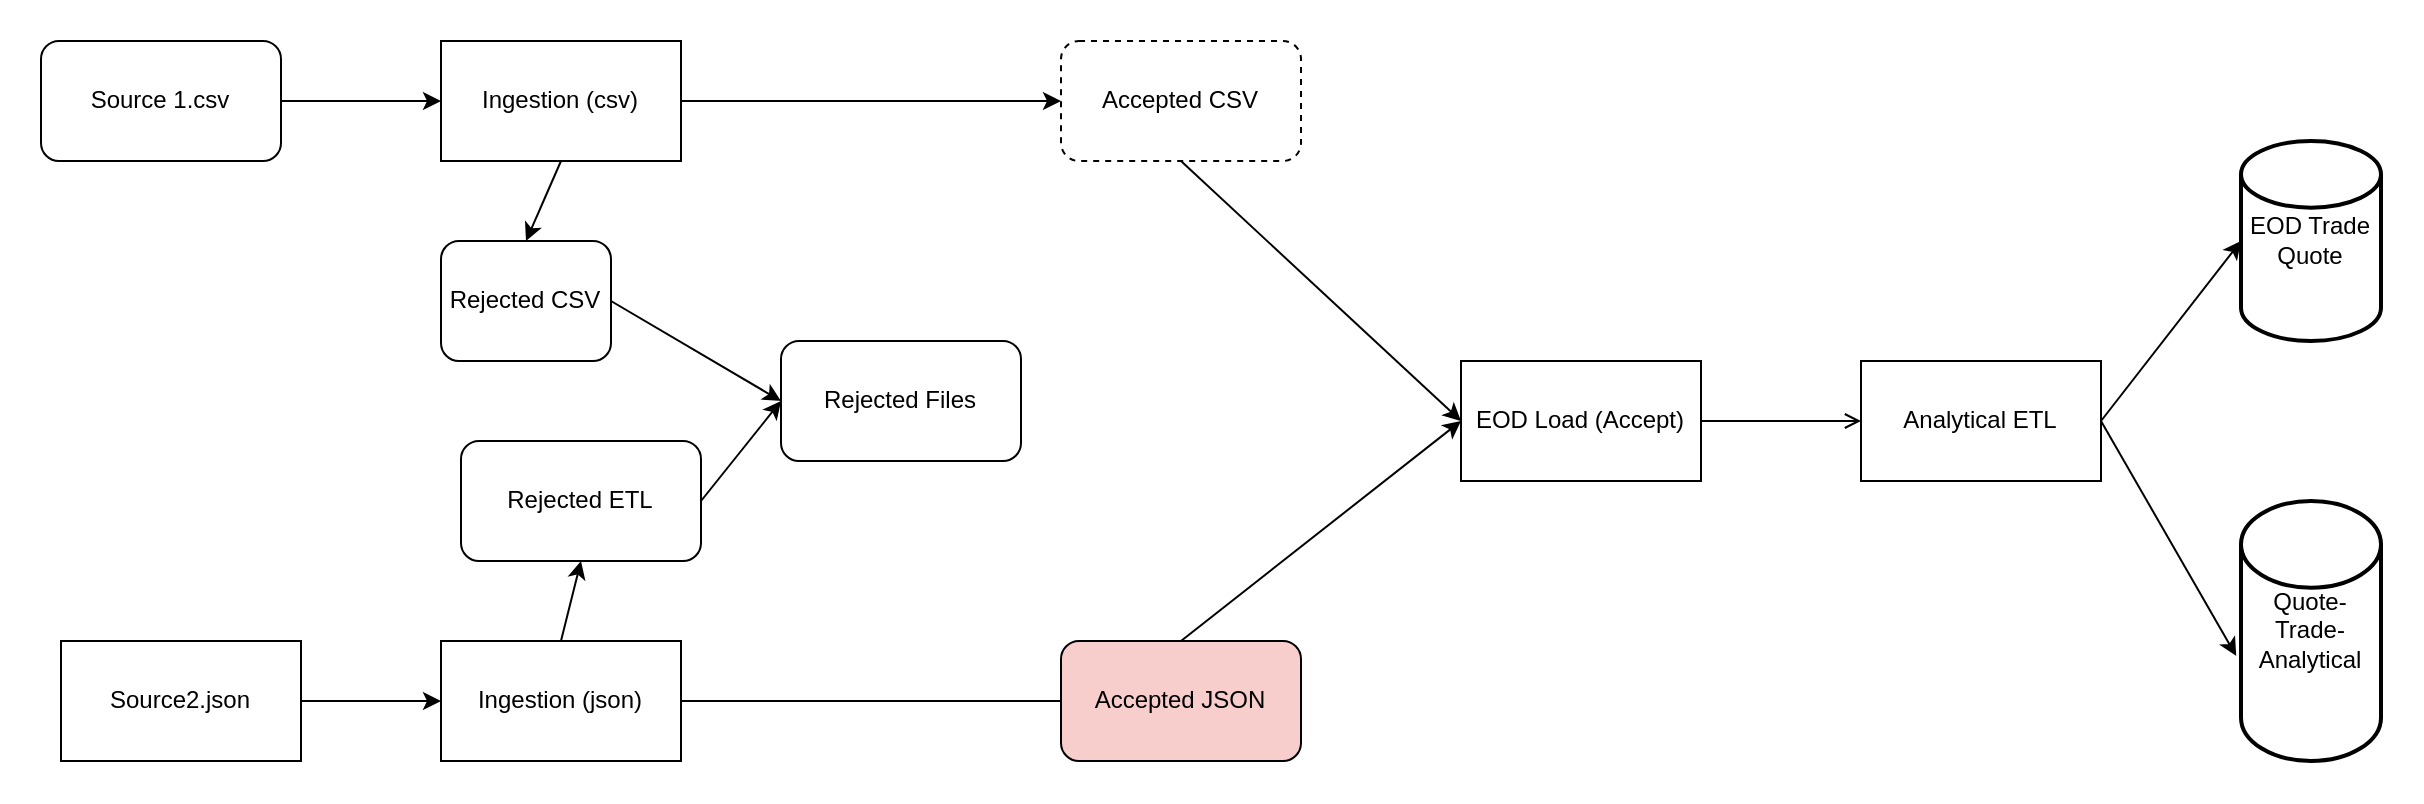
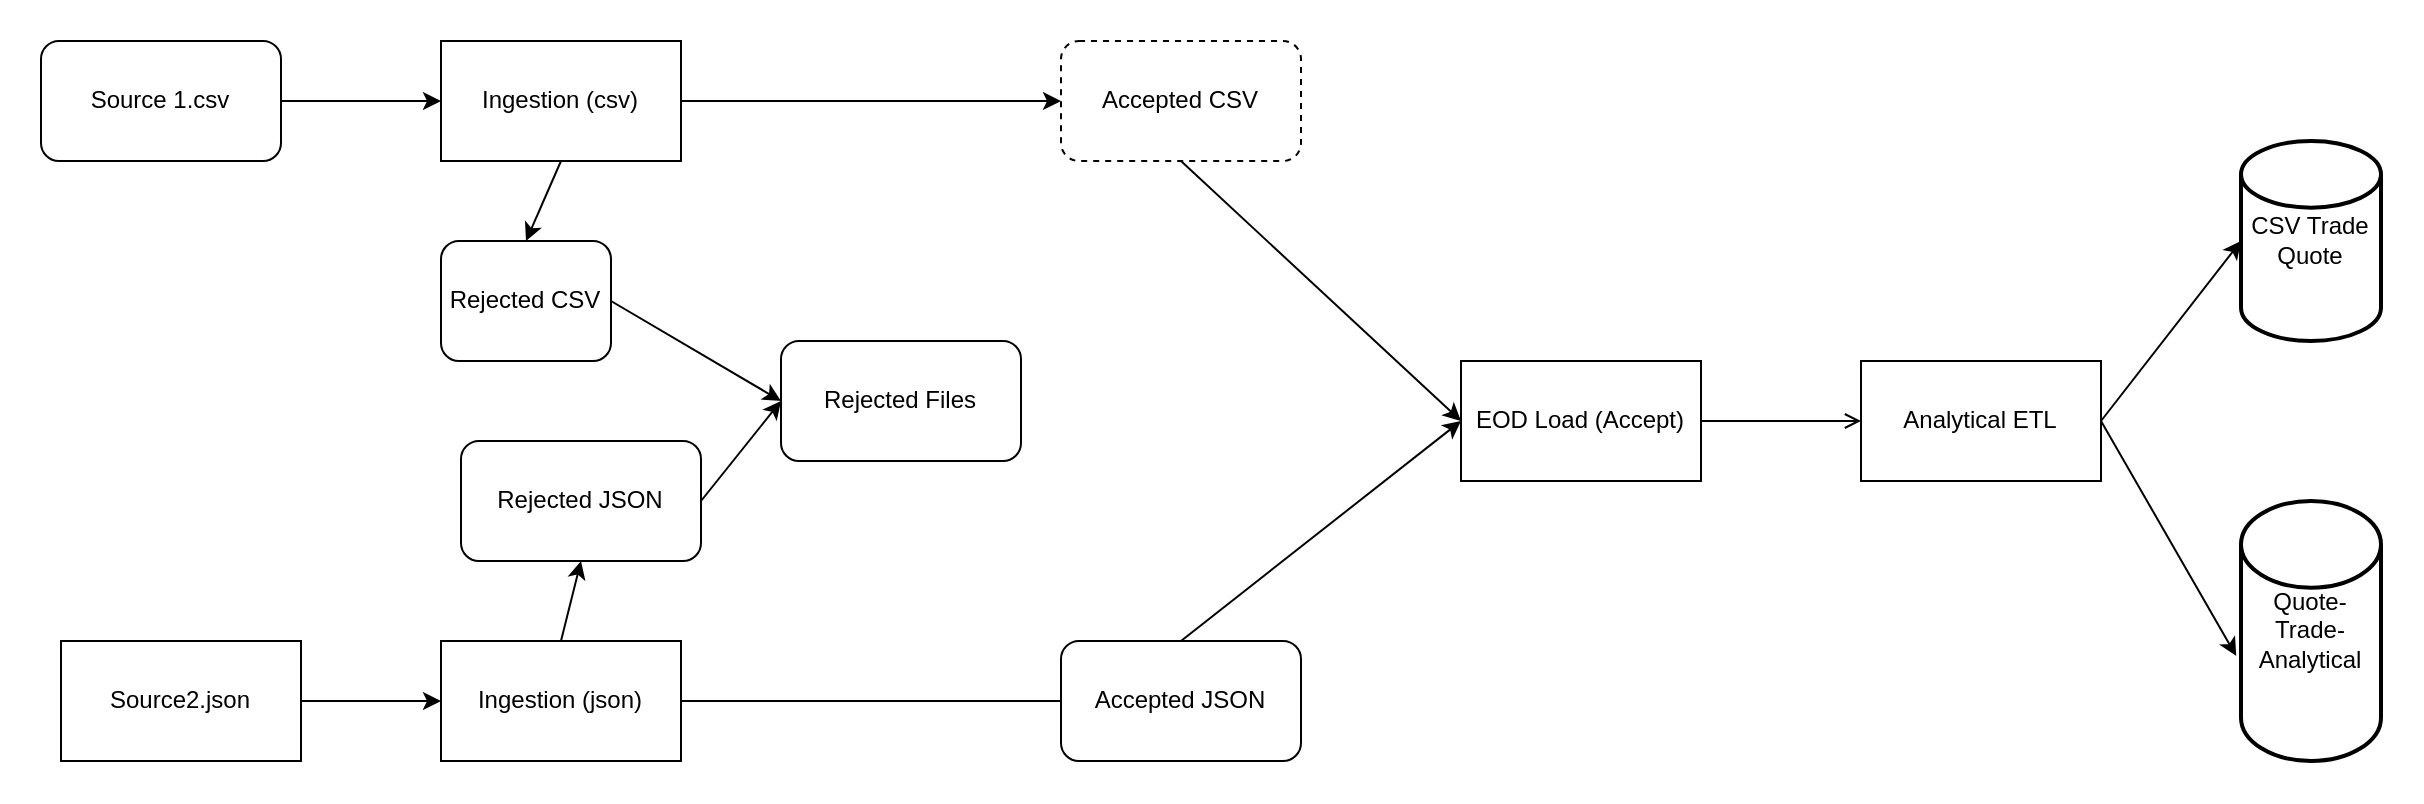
  <mxCell id="0" />
  <mxCell id="1" parent="0" />
  <mxCell id="2" value="Analytical ETL" style="rounded=0;whiteSpace=wrap;html=1;" parent="1" vertex="1"><mxGeometry x="930" y="180" width="120" height="60" as="geometry" /></mxCell>
  <mxCell id="3" value="EOD Load (Accept)" style="rounded=0;whiteSpace=wrap;html=1;" parent="1" vertex="1"><mxGeometry x="730" y="180" width="120" height="60" as="geometry" /></mxCell>
  <mxCell id="4" value="Ingestion (csv)" style="rounded=0;whiteSpace=wrap;html=1;" parent="1" vertex="1"><mxGeometry x="220" y="20" width="120" height="60" as="geometry" /></mxCell>
  <mxCell id="5" value="Ingestion (json)" style="rounded=0;whiteSpace=wrap;html=1;" parent="1" vertex="1"><mxGeometry x="220" y="320" width="120" height="60" as="geometry" /></mxCell>
- <mxCell id="6" value="EOD Trade Quote" style="strokeWidth=2;html=1;shape=mxgraph.flowchart.database;whiteSpace=wrap;" parent="1" vertex="1"><mxGeometry x="1120" y="70" width="70" height="100" as="geometry" /></mxCell>
+ <mxCell id="6" value="CSV Trade Quote" style="strokeWidth=2;html=1;shape=mxgraph.flowchart.database;whiteSpace=wrap;" parent="1" vertex="1"><mxGeometry x="1120" y="70" width="70" height="100" as="geometry" /></mxCell>
  <mxCell id="7" value="Quote-Trade-Analytical" style="strokeWidth=2;html=1;shape=mxgraph.flowchart.database;whiteSpace=wrap;" parent="1" vertex="1"><mxGeometry x="1120" y="250" width="70" height="130" as="geometry" /></mxCell>
  <mxCell id="8" value="Rejected Files" style="rounded=1;whiteSpace=wrap;html=1;" parent="1" vertex="1"><mxGeometry x="390" y="170" width="120" height="60" as="geometry" /></mxCell>
  <mxCell id="9" value="Source 1.csv" style="rounded=1;whiteSpace=wrap;html=1;" parent="1" vertex="1"><mxGeometry x="20" y="20" width="120" height="60" as="geometry" /></mxCell>
  <mxCell id="10" value="Source2.json" style="whiteSpace=wrap;html=1;rounded=0;" parent="1" vertex="1"><mxGeometry x="30" y="320" width="120" height="60" as="geometry" /></mxCell>
  <mxCell id="11" value="Accepted CSV" style="rounded=1;whiteSpace=wrap;html=1;dashed=1;" parent="1" vertex="1"><mxGeometry x="530" y="20" width="120" height="60" as="geometry" /></mxCell>
  <mxCell id="12" value="Rejected CSV" style="rounded=1;whiteSpace=wrap;html=1;" parent="1" vertex="1"><mxGeometry x="220" y="120" width="85" height="60" as="geometry" /></mxCell>
- <mxCell id="13" value="Accepted JSON" style="rounded=1;whiteSpace=wrap;html=1;fillColor=#f8cecc;" parent="1" vertex="1"><mxGeometry x="530" y="320" width="120" height="60" as="geometry" /></mxCell>
- <mxCell id="14" value="Rejected ETL" style="rounded=1;whiteSpace=wrap;html=1;" parent="1" vertex="1"><mxGeometry x="230" y="220" width="120" height="60" as="geometry" /></mxCell>
+ <mxCell id="13" value="Accepted JSON" style="rounded=1;whiteSpace=wrap;html=1;" parent="1" vertex="1"><mxGeometry x="530" y="320" width="120" height="60" as="geometry" /></mxCell>
+ <mxCell id="14" value="Rejected JSON" style="rounded=1;whiteSpace=wrap;html=1;" parent="1" vertex="1"><mxGeometry x="230" y="220" width="120" height="60" as="geometry" /></mxCell>
  <mxCell id="15" value="" style="endArrow=classic;html=1;rounded=0;exitX=1;exitY=0.5;exitDx=0;exitDy=0;entryX=0;entryY=0.5;entryDx=0;entryDy=0;" parent="1" source="9" target="4" edge="1"><mxGeometry width="50" height="50" relative="1" as="geometry"><mxPoint x="390" y="120" as="sourcePoint" /><mxPoint x="440" y="70" as="targetPoint" /></mxGeometry></mxCell>
  <mxCell id="16" value="" style="endArrow=classic;html=1;rounded=0;exitX=1;exitY=0.5;exitDx=0;exitDy=0;entryX=0;entryY=0.5;entryDx=0;entryDy=0;" parent="1" source="10" target="5" edge="1"><mxGeometry width="50" height="50" relative="1" as="geometry"><mxPoint x="400" y="275" as="sourcePoint" /><mxPoint x="450" y="225" as="targetPoint" /></mxGeometry></mxCell>
  <mxCell id="17" value="" style="endArrow=classic;html=1;rounded=0;exitX=0.5;exitY=0;exitDx=0;exitDy=0;entryX=0.5;entryY=1;entryDx=0;entryDy=0;" edge="1" parent="1" source="5" target="14"><mxGeometry width="50" height="50" relative="1" as="geometry"><mxPoint x="390" y="300" as="sourcePoint" /><mxPoint x="440" y="250" as="targetPoint" /></mxGeometry></mxCell>
  <mxCell id="18" value="" style="endArrow=classic;html=1;rounded=0;exitX=1;exitY=0.5;exitDx=0;exitDy=0;entryX=0;entryY=0.5;entryDx=0;entryDy=0;" edge="1" parent="1" source="14" target="8"><mxGeometry width="50" height="50" relative="1" as="geometry"><mxPoint x="390" y="300" as="sourcePoint" /><mxPoint x="440" y="250" as="targetPoint" /></mxGeometry></mxCell>
  <mxCell id="19" value="" style="endArrow=classic;html=1;rounded=0;exitX=0.5;exitY=1;exitDx=0;exitDy=0;entryX=0.5;entryY=0;entryDx=0;entryDy=0;" edge="1" parent="1" source="4" target="12"><mxGeometry width="50" height="50" relative="1" as="geometry"><mxPoint x="390" y="300" as="sourcePoint" /><mxPoint x="440" y="250" as="targetPoint" /></mxGeometry></mxCell>
  <mxCell id="20" value="" style="endArrow=classic;html=1;rounded=0;exitX=1;exitY=0.5;exitDx=0;exitDy=0;" edge="1" parent="1" source="12"><mxGeometry width="50" height="50" relative="1" as="geometry"><mxPoint x="390" y="300" as="sourcePoint" /><mxPoint x="390" y="200" as="targetPoint" /></mxGeometry></mxCell>
  <mxCell id="21" value="" style="endArrow=classic;html=1;rounded=0;exitX=1;exitY=0.5;exitDx=0;exitDy=0;entryX=0;entryY=0.5;entryDx=0;entryDy=0;" edge="1" parent="1" source="4" target="11"><mxGeometry width="50" height="50" relative="1" as="geometry"><mxPoint x="390" y="200" as="sourcePoint" /><mxPoint x="440" y="150" as="targetPoint" /></mxGeometry></mxCell>
  <mxCell id="22" value="" style="endArrow=none;html=1;rounded=0;exitX=1;exitY=0.5;exitDx=0;exitDy=0;entryX=0;entryY=0.5;entryDx=0;entryDy=0;" edge="1" parent="1" source="5" target="13"><mxGeometry width="50" height="50" relative="1" as="geometry"><mxPoint x="390" y="200" as="sourcePoint" /><mxPoint x="440" y="150" as="targetPoint" /></mxGeometry></mxCell>
  <mxCell id="23" value="" style="endArrow=classic;html=1;rounded=0;exitX=0.5;exitY=1;exitDx=0;exitDy=0;entryX=0;entryY=0.5;entryDx=0;entryDy=0;" edge="1" parent="1" source="11" target="3"><mxGeometry width="50" height="50" relative="1" as="geometry"><mxPoint x="470" y="180" as="sourcePoint" /><mxPoint x="700" y="180" as="targetPoint" /></mxGeometry></mxCell>
  <mxCell id="24" value="" style="endArrow=classic;html=1;rounded=0;exitX=0.5;exitY=0;exitDx=0;exitDy=0;entryX=0;entryY=0.5;entryDx=0;entryDy=0;" edge="1" parent="1" source="13" target="3"><mxGeometry width="50" height="50" relative="1" as="geometry"><mxPoint x="470" y="180" as="sourcePoint" /><mxPoint x="520" y="130" as="targetPoint" /></mxGeometry></mxCell>
  <mxCell id="25" value="" style="endArrow=open;html=1;rounded=0;exitX=1;exitY=0.5;exitDx=0;exitDy=0;entryX=0;entryY=0.5;entryDx=0;entryDy=0;" edge="1" parent="1" source="3" target="2"><mxGeometry width="50" height="50" relative="1" as="geometry"><mxPoint x="930" y="180" as="sourcePoint" /><mxPoint x="980" y="130" as="targetPoint" /></mxGeometry></mxCell>
  <mxCell id="26" value="" style="endArrow=classic;html=1;rounded=0;exitX=1;exitY=0.5;exitDx=0;exitDy=0;entryX=0;entryY=0.5;entryDx=0;entryDy=0;entryPerimeter=0;" edge="1" parent="1" source="2" target="6"><mxGeometry width="50" height="50" relative="1" as="geometry"><mxPoint x="930" y="180" as="sourcePoint" /><mxPoint x="980" y="130" as="targetPoint" /></mxGeometry></mxCell>
  <mxCell id="27" value="" style="endArrow=classic;html=1;rounded=0;exitX=1;exitY=0.5;exitDx=0;exitDy=0;entryX=-0.034;entryY=0.596;entryDx=0;entryDy=0;entryPerimeter=0;" edge="1" parent="1" source="2" target="7"><mxGeometry width="50" height="50" relative="1" as="geometry"><mxPoint x="930" y="180" as="sourcePoint" /><mxPoint x="980" y="130" as="targetPoint" /></mxGeometry></mxCell>
